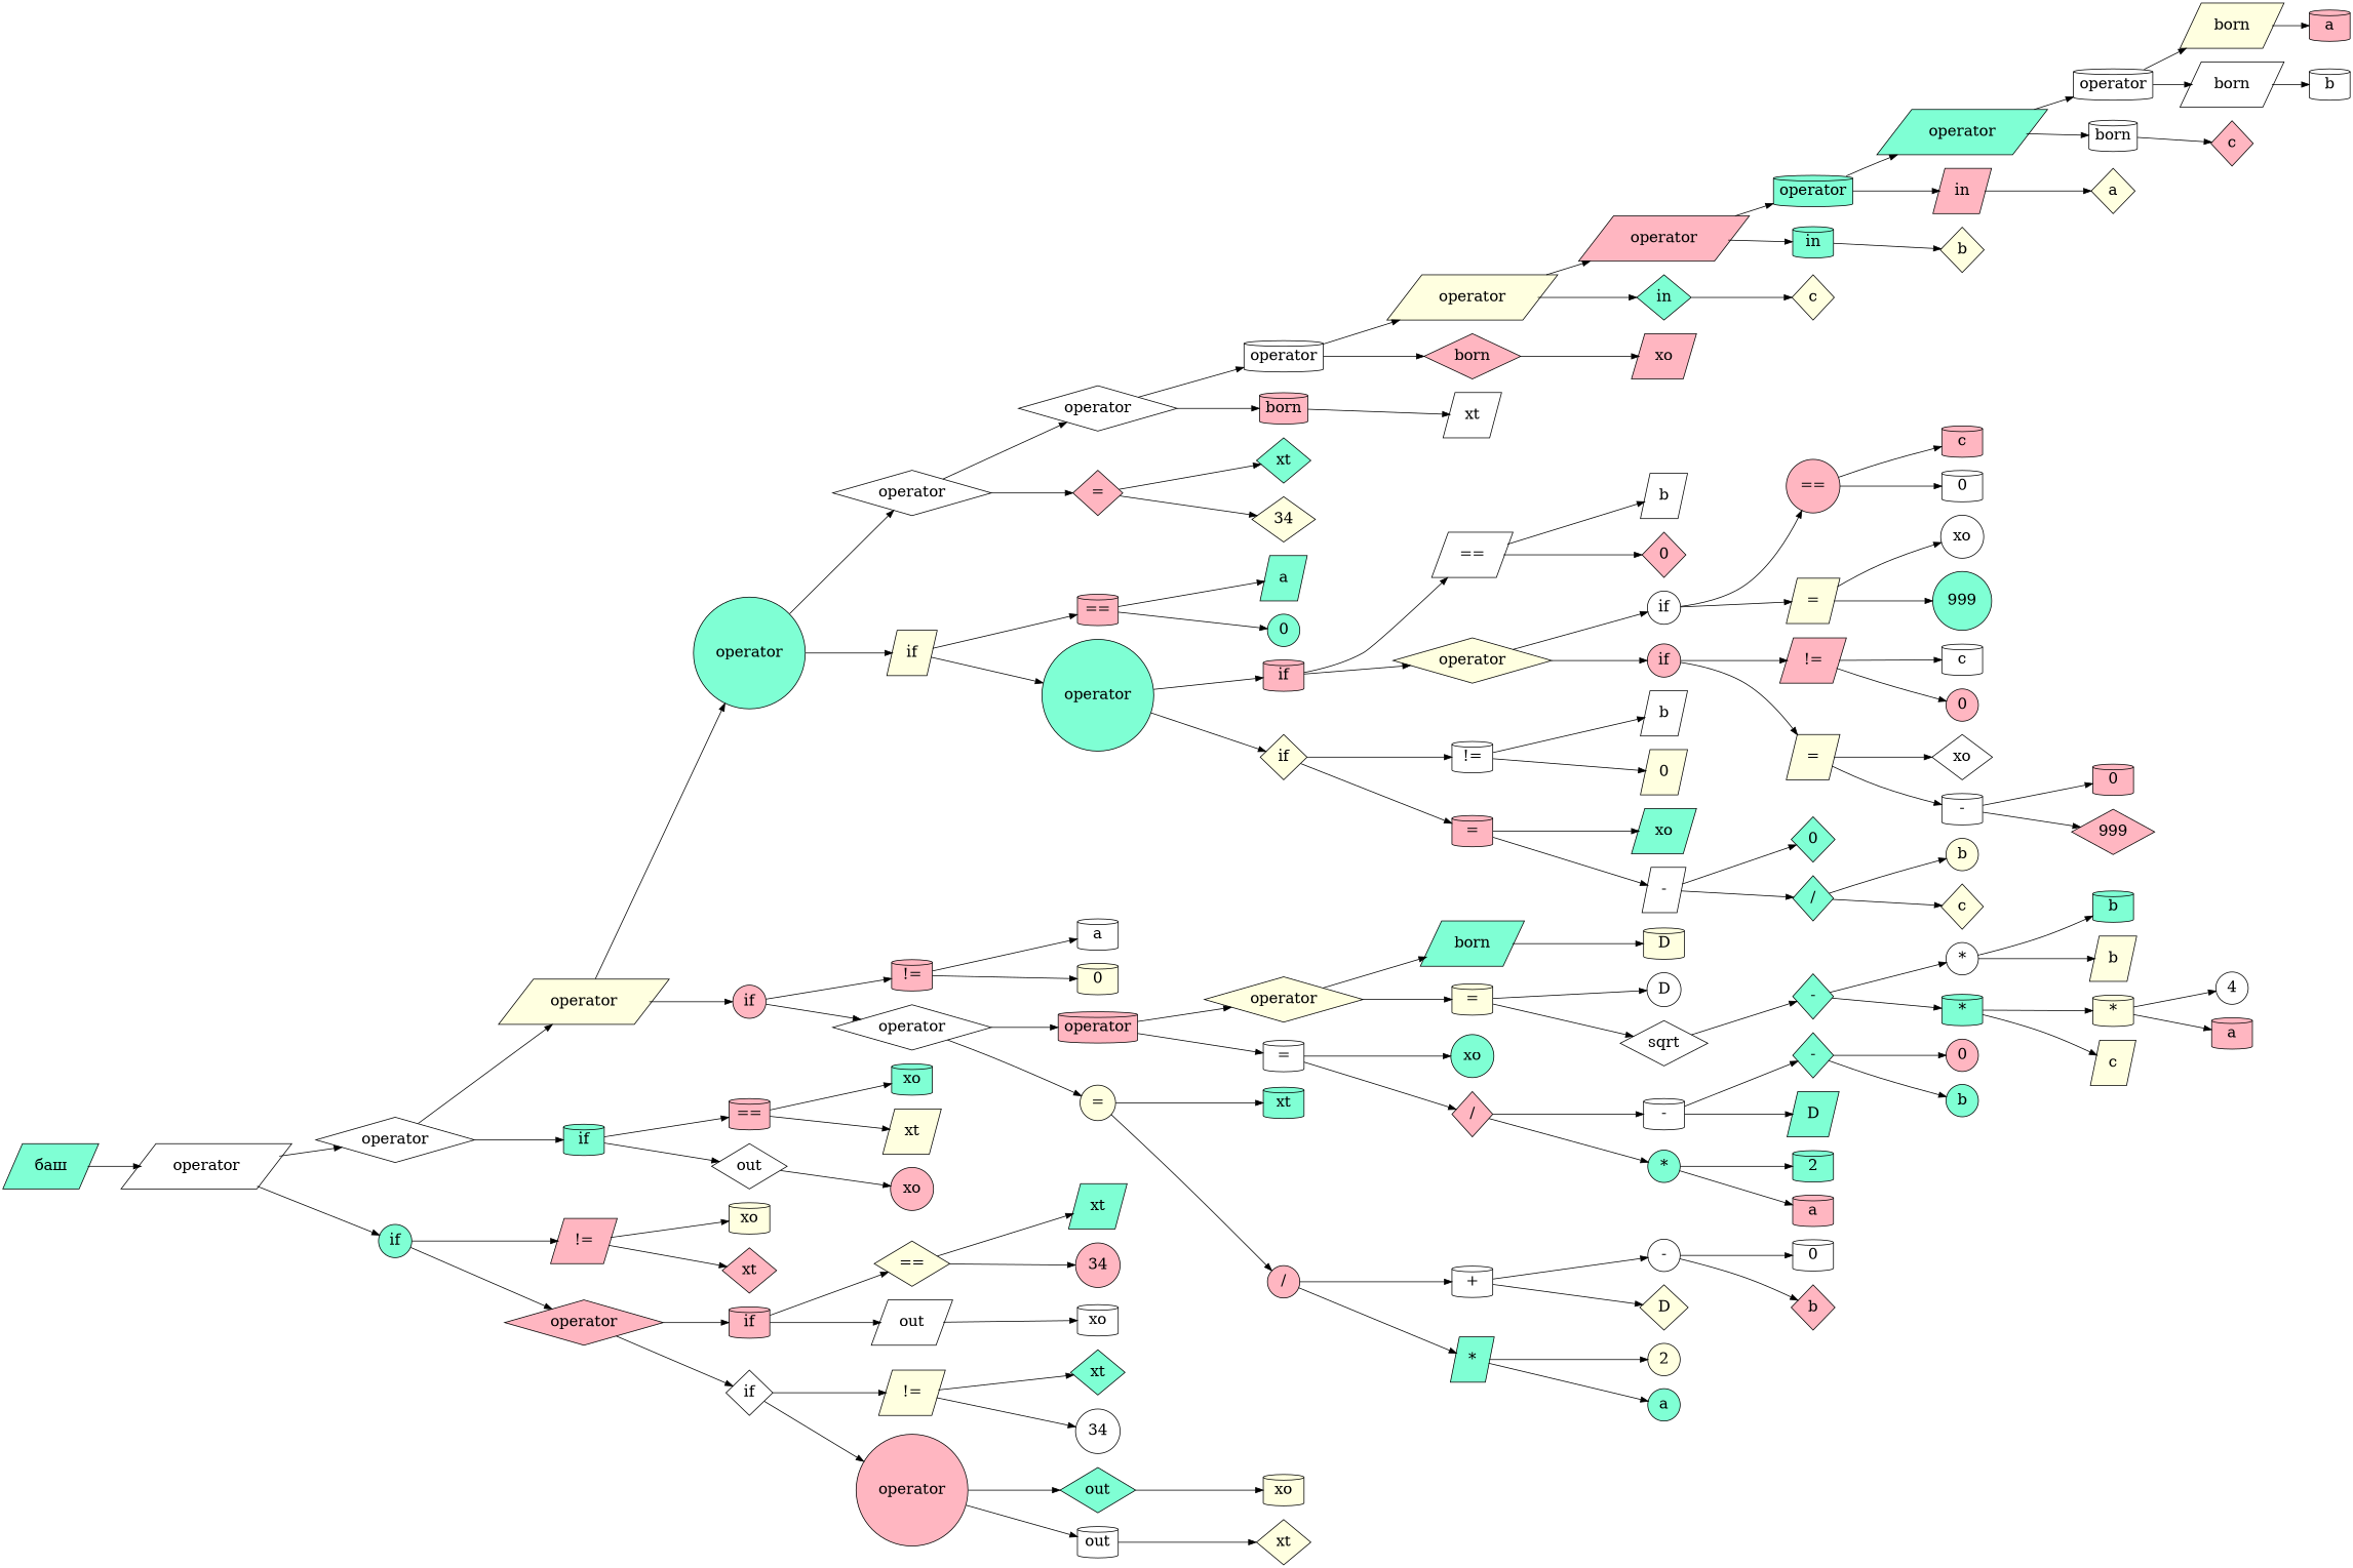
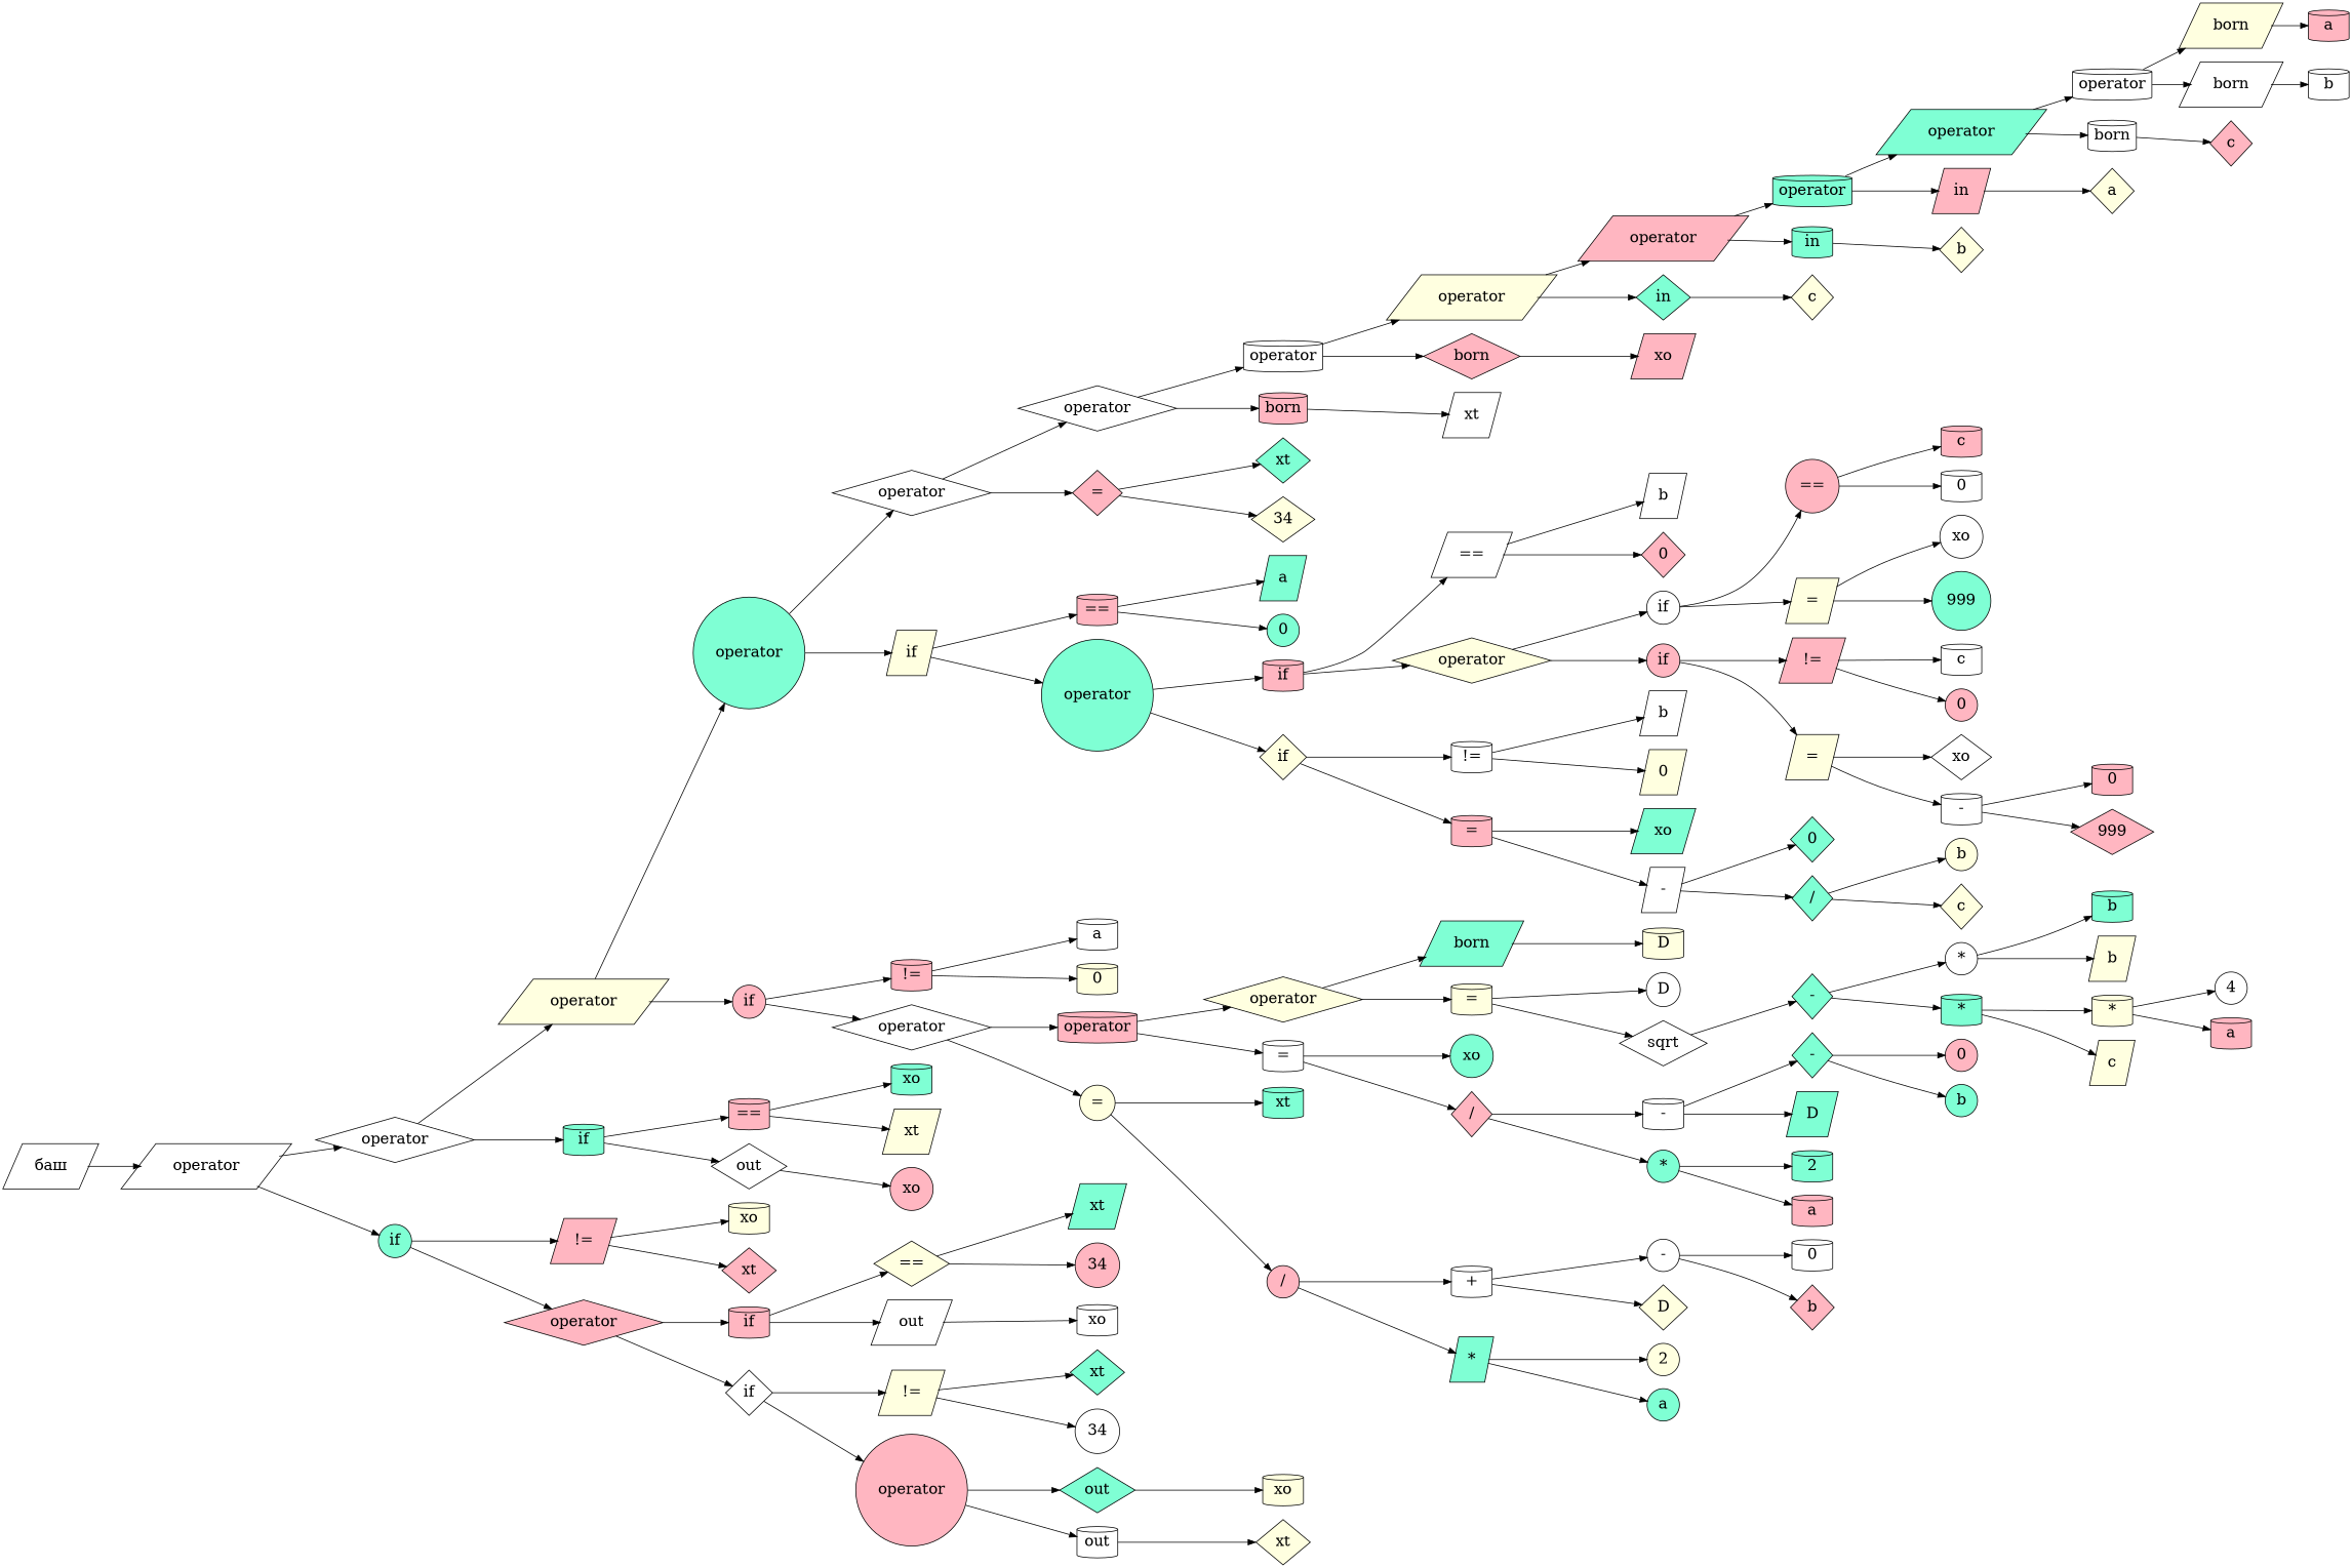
  digraph {
    rankdir=LR
    node [color="#000000" fillcolor=white fontsize=20 shape=cylinder style=filled]
    edge [color="#000000" fontsize=20]
-   n1 [fillcolor=aquamarine label="баш" shape=parallelogram]
+   n1 [label="баш" shape=parallelogram]
    n2 [label=operator shape=parallelogram]
    n3 [label=operator shape=diamond]
    n4 [fillcolor=aquamarine label=if shape=circle]
    n5 [fillcolor=lightyellow label=operator shape=parallelogram]
    n6 [fillcolor=aquamarine label=if]
    n7 [fillcolor=aquamarine label=operator shape=circle]
    n8 [fillcolor=lightpink label=if shape=circle]
    n9 [label=operator shape=diamond]
    n10 [fillcolor=lightyellow label=if shape=parallelogram]
    n11 [label=operator shape=diamond]
    n12 [fillcolor=lightpink label="=" shape=diamond]
    n13 [label=operator]
    n14 [fillcolor=lightpink label=born]
    n15 [fillcolor=lightyellow label=operator shape=parallelogram]
    n16 [fillcolor=lightpink label=born shape=diamond]
    n17 [fillcolor=lightpink label=operator shape=parallelogram]
    n18 [fillcolor=aquamarine label=in shape=diamond]
    n19 [fillcolor=aquamarine label=operator]
    n20 [fillcolor=aquamarine label=in]
    n21 [fillcolor=aquamarine label=operator shape=parallelogram]
    n22 [fillcolor=lightpink label=in shape=parallelogram]
    n23 [label=operator]
    n24 [label=born]
    n25 [fillcolor=lightyellow label=born shape=parallelogram]
    n26 [label=born shape=parallelogram]
    n27 [fillcolor=lightpink label=a]
    n28 [label=b]
    n29 [fillcolor=lightpink label=c shape=diamond]
    n30 [fillcolor=lightyellow label=a shape=diamond]
    n31 [fillcolor=lightyellow label=b shape=diamond]
    n32 [fillcolor=lightyellow label=c shape=diamond]
    n33 [fillcolor=lightpink label=xo shape=parallelogram]
    n34 [label=xt shape=parallelogram]
    n35 [fillcolor=aquamarine label=xt shape=diamond]
    n36 [fillcolor=lightyellow label=34 shape=diamond]
    n37 [fillcolor=lightpink label="=="]
    n38 [fillcolor=aquamarine label=operator shape=circle]
    n39 [fillcolor=aquamarine label=a shape=parallelogram]
    n40 [fillcolor=aquamarine label=0 shape=circle]
    n41 [fillcolor=lightpink label=if]
    n42 [fillcolor=lightyellow label=if shape=diamond]
    n43 [label="==" shape=parallelogram]
    n44 [fillcolor=lightyellow label=operator shape=diamond]
    n45 [label=b shape=parallelogram]
    n46 [fillcolor=lightpink label=0 shape=diamond]
    n47 [label=if shape=circle]
    n48 [fillcolor=lightpink label=if shape=circle]
    n49 [fillcolor=lightpink label="==" shape=circle]
    n50 [fillcolor=lightyellow label="=" shape=parallelogram]
    n51 [fillcolor=lightpink label=c]
    n52 [label=0]
    n53 [label=xo shape=circle]
    n54 [fillcolor=aquamarine label=999 shape=circle]
    n55 [fillcolor=lightpink label="!=" shape=parallelogram]
    n56 [fillcolor=lightyellow label="=" shape=parallelogram]
    n57 [label=c]
    n58 [fillcolor=lightpink label=0 shape=circle]
    n59 [label=xo shape=diamond]
    n60 [label="-"]
    n61 [fillcolor=lightpink label=0]
    n62 [fillcolor=lightpink label=999 shape=diamond]
    n63 [label="!="]
    n64 [fillcolor=lightpink label="="]
    n65 [label=b shape=parallelogram]
    n66 [fillcolor=lightyellow label=0 shape=parallelogram]
    n67 [fillcolor=aquamarine label=xo shape=parallelogram]
    n68 [label="-" shape=parallelogram]
    n69 [fillcolor=aquamarine label=0 shape=diamond]
    n70 [fillcolor=aquamarine label="/" shape=diamond]
    n71 [fillcolor=lightyellow label=b shape=circle]
    n72 [fillcolor=lightyellow label=c shape=diamond]
    n73 [fillcolor=lightpink label="!="]
    n74 [label=operator shape=diamond]
    n75 [label=a]
    n76 [fillcolor=lightyellow label=0]
    n77 [fillcolor=lightpink label=operator]
    n78 [fillcolor=lightyellow label="=" shape=circle]
    n79 [fillcolor=lightyellow label=operator shape=diamond]
    n80 [label="="]
    n81 [fillcolor=aquamarine label=born shape=parallelogram]
    n82 [fillcolor=lightyellow label="="]
    n83 [fillcolor=lightyellow label=D]
    n84 [label=D shape=circle]
    n85 [label=sqrt shape=diamond]
    n86 [fillcolor=aquamarine label="-" shape=diamond]
    n87 [label="*" shape=circle]
    n88 [fillcolor=aquamarine label="*"]
    n89 [fillcolor=aquamarine label=b]
    n90 [fillcolor=lightyellow label=b shape=parallelogram]
    n91 [fillcolor=lightyellow label="*"]
    n92 [fillcolor=lightyellow label=c shape=parallelogram]
    n93 [label=4 shape=circle]
    n94 [fillcolor=lightpink label=a]
    n95 [fillcolor=aquamarine label=xo shape=circle]
    n96 [fillcolor=lightpink label="/" shape=diamond]
    n97 [label="-"]
    n98 [fillcolor=aquamarine label="*" shape=circle]
    n99 [fillcolor=aquamarine label="-" shape=diamond]
    n100 [fillcolor=aquamarine label=D shape=parallelogram]
    n101 [fillcolor=lightpink label=0 shape=circle]
    n102 [fillcolor=aquamarine label=b shape=circle]
    n103 [fillcolor=aquamarine label=2]
    n104 [fillcolor=lightpink label=a]
    n105 [fillcolor=aquamarine label=xt]
    n106 [fillcolor=lightpink label="/" shape=circle]
    n107 [label="+"]
    n108 [fillcolor=aquamarine label="*" shape=parallelogram]
    n109 [label="-" shape=circle]
    n110 [fillcolor=lightyellow label=D shape=diamond]
    n111 [label=0]
    n112 [fillcolor=lightpink label=b shape=diamond]
    n113 [fillcolor=lightyellow label=2 shape=circle]
    n114 [fillcolor=aquamarine label=a shape=circle]
    n115 [fillcolor=lightpink label="=="]
    n116 [label=out shape=diamond]
    n117 [fillcolor=aquamarine label=xo]
    n118 [fillcolor=lightyellow label=xt shape=parallelogram]
    n119 [fillcolor=lightpink label=xo shape=circle]
    n120 [fillcolor=lightpink label="!=" shape=parallelogram]
    n121 [fillcolor=lightpink label=operator shape=diamond]
    n122 [fillcolor=lightyellow label=xo]
    n123 [fillcolor=lightpink label=xt shape=diamond]
    n124 [fillcolor=lightpink label=if]
    n125 [label=if shape=diamond]
    n126 [fillcolor=lightyellow label="==" shape=diamond]
    n127 [label=out shape=parallelogram]
    n128 [fillcolor=aquamarine label=xt shape=parallelogram]
    n129 [fillcolor=lightpink label=34 shape=circle]
    n130 [label=xo]
    n131 [fillcolor=lightyellow label="!=" shape=parallelogram]
    n132 [fillcolor=lightpink label=operator shape=circle]
    n133 [fillcolor=aquamarine label=xt shape=diamond]
    n134 [label=34 shape=circle]
    n135 [fillcolor=aquamarine label=out shape=diamond]
    n136 [label=out]
    n137 [fillcolor=lightyellow label=xo]
    n138 [fillcolor=lightyellow label=xt shape=diamond]
    n1 -> n2
    n2 -> n3
    n2 -> n4
    n3 -> n5
    n3 -> n6
    n4 -> n120
    n4 -> n121
    n5 -> n7
    n5 -> n8
    n6 -> n115
    n6 -> n116
    n7 -> n9
    n7 -> n10
    n8 -> n73
    n8 -> n74
    n9 -> n11
    n9 -> n12
    n10 -> n37
    n10 -> n38
    n11 -> n13
    n11 -> n14
    n12 -> n35
    n12 -> n36
    n13 -> n15
    n13 -> n16
    n14 -> n34
    n15 -> n17
    n15 -> n18
    n16 -> n33
    n17 -> n19
    n17 -> n20
    n18 -> n32
    n19 -> n21
    n19 -> n22
    n20 -> n31
    n21 -> n23
    n21 -> n24
    n22 -> n30
    n23 -> n25
    n23 -> n26
    n24 -> n29
    n25 -> n27
    n26 -> n28
    n37 -> n39
    n37 -> n40
    n38 -> n41
    n38 -> n42
    n41 -> n43
    n41 -> n44
    n42 -> n63
    n42 -> n64
    n43 -> n45
    n43 -> n46
    n44 -> n47
    n44 -> n48
    n47 -> n49
    n47 -> n50
    n48 -> n55
    n48 -> n56
    n49 -> n51
    n49 -> n52
    n50 -> n53
    n50 -> n54
    n55 -> n57
    n55 -> n58
    n56 -> n59
    n56 -> n60
    n60 -> n61
    n60 -> n62
    n63 -> n65
    n63 -> n66
    n64 -> n67
    n64 -> n68
    n68 -> n69
    n68 -> n70
    n70 -> n71
    n70 -> n72
    n73 -> n75
    n73 -> n76
    n74 -> n77
    n74 -> n78
    n77 -> n79
    n77 -> n80
    n78 -> n105
    n78 -> n106
    n79 -> n81
    n79 -> n82
    n80 -> n95
    n80 -> n96
    n81 -> n83
    n82 -> n84
    n82 -> n85
    n85 -> n86
    n86 -> n87
    n86 -> n88
    n87 -> n89
    n87 -> n90
    n88 -> n91
    n88 -> n92
    n91 -> n93
    n91 -> n94
    n96 -> n97
    n96 -> n98
    n97 -> n99
    n97 -> n100
    n98 -> n103
    n98 -> n104
    n99 -> n101
    n99 -> n102
    n106 -> n107
    n106 -> n108
    n107 -> n109
    n107 -> n110
    n108 -> n113
    n108 -> n114
    n109 -> n111
    n109 -> n112
    n115 -> n117
    n115 -> n118
    n116 -> n119
    n120 -> n122
    n120 -> n123
    n121 -> n124
    n121 -> n125
    n124 -> n126
    n124 -> n127
    n125 -> n131
    n125 -> n132
    n126 -> n128
    n126 -> n129
    n127 -> n130
    n131 -> n133
    n131 -> n134
    n132 -> n135
    n132 -> n136
    n135 -> n137
    n136 -> n138
  }
